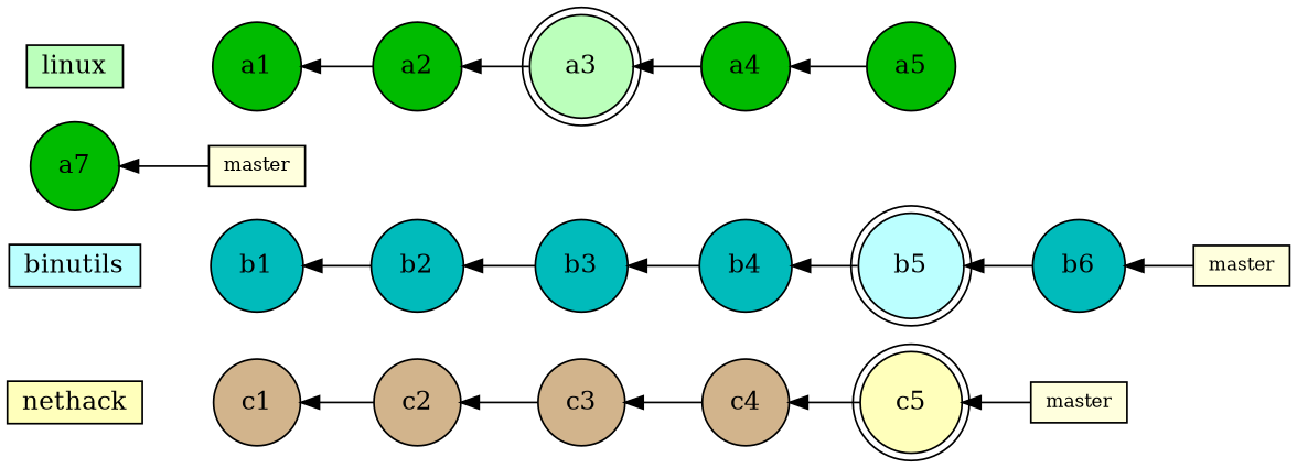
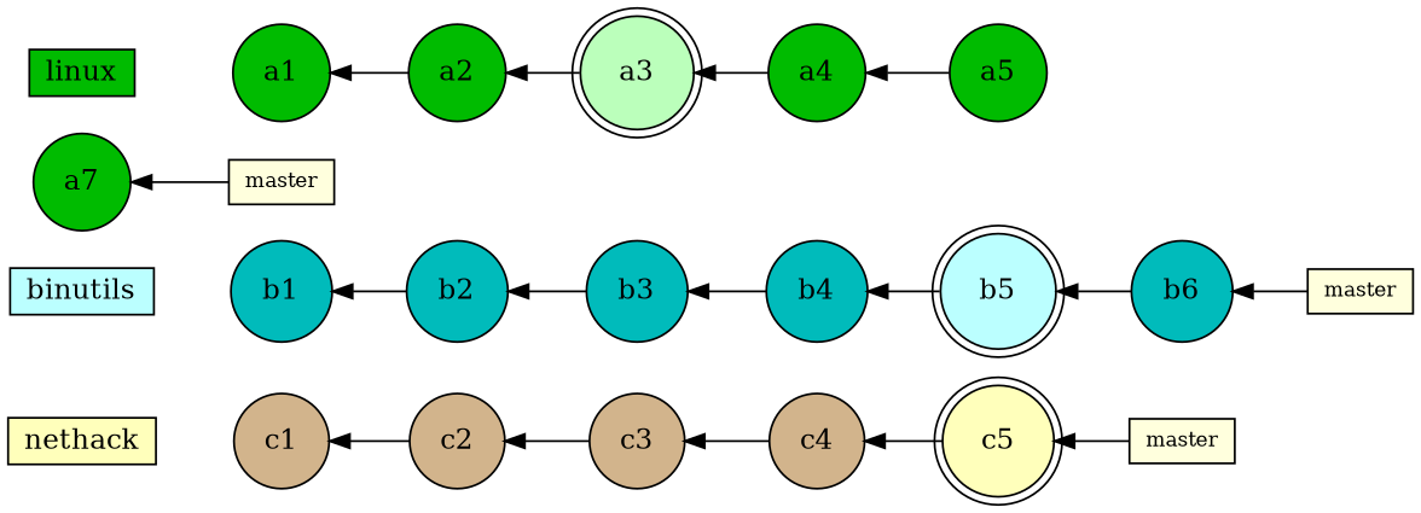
  digraph {
    rankdir=LR
    node [fillcolor="#00bbbb" shape=circle style=filled]
    edge [dir=back]
    n1 [fillcolor="#ffffdd" fontsize=10 height=0.3 label=master shape=rectangle width=0.3]
    n2 [fillcolor="#ffffdd" fontsize=10 height=0.3 label=master shape=rectangle width=0.3]
    n3 [fillcolor="#ffffdd" fontsize=10 height=0.3 label=master shape=rectangle width=0.3]
    c1 [fillcolor="#d2b48c" height=0.3 width=0.3]
    c2 [fillcolor="#d2b48c" height=0.3 width=0.3]
    c3 [fillcolor="#d2b48c" height=0.3 width=0.3]
    c4 [fillcolor="#d2b48c" height=0.3 width=0.3]
    c5 [fillcolor="#ffffbb" height=0.3 peripheries=2 width=0.3]
    n9 [fillcolor="#ffffbb" height=0.3 label=nethack shape=rectangle width=0.3]
    b1 [height=0.3 width=0.3]
    b2 [height=0.3 width=0.3]
    b3 [height=0.3 width=0.3]
    b4 [height=0.3 width=0.3]
    b5 [fillcolor="#bbffff" height=0.3 peripheries=2 width=0.3]
    b6 [height=0.3 width=0.3]
    n16 [fillcolor="#bbffff" height=0.3 label=binutils shape=rectangle width=0.3]
    a1 [fillcolor="#00bb00" height=0.3 width=0.3]
    a2 [fillcolor="#00bb00" height=0.3 width=0.3]
    a3 [fillcolor="#bbffbb" height=0.3 peripheries=2 width=0.3]
    a4 [fillcolor="#00bb00" height=0.3 width=0.3]
    a5 [fillcolor="#00bb00" height=0.3 width=0.3]
    a7 [fillcolor="#00bb00" height=0.3 width=0.3]
-   n23 [fillcolor="#bbffbb" height=0.3 label=linux shape=rectangle width=0.3]
+   n23 [fillcolor="#00bb00" height=0.3 label=linux shape=rectangle width=0.3]
    subgraph sub_1 {
      n1
      n2
      n3
    }
    subgraph sub_2 {
      c1
      c2
      c3
      c4
      c5
      n9
    }
    subgraph sub_3 {
      b1
      b2
      b3
      b4
      b5
      b6
      n16
    }
    subgraph sub_4 {
      a1
      a2
      a3
      a4
      a5
      a7
      n23
    }
    c1 -> c2
    c2 -> c3
    c3 -> c4
    c4 -> c5
    c5 -> n1
    n9 -> c1 [style=invis]
    b1 -> b2
    b2 -> b3
    b3 -> b4
    b4 -> b5
    b5 -> b6
    b6 -> n2
    n16 -> b1 [style=invis]
    a1 -> a2
    a2 -> a3
    a3 -> a4
    a4 -> a5
    a7 -> n3
    n23 -> a1 [style=invis]
  }
